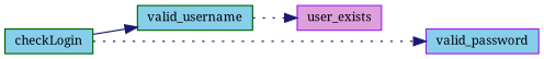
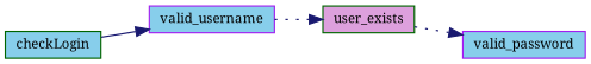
  digraph {
    fontname="Noto Serif"
    rankdir=LR
    node [color=darkgreen fillcolor=skyblue fontname="Noto Serif" fontsize=10 shape=record style=filled]
    edge [color=midnightblue fontname="Noto Serif" fontsize=10 labelfontname=Helvetica labelfontsize=10 style=dotted]
    n1 [fontcolor=black height=0.2 label=checkLogin width=0.4]
-   n2 [height=0.2 label=valid_username width=0.4]
+   n2 [color=purple height=0.2 label=valid_username width=0.4]
    n3 [color=purple height=0.2 label=valid_password width=0.4]
-   n4 [color=purple fillcolor=plum height=0.2 label=user_exists width=0.4]
+   n4 [fillcolor=plum height=0.2 label=user_exists width=0.4]
    n1 -> n2 [style=solid]
-   n1 -> n3
+   n4 -> n3
    n2 -> n4
  }
